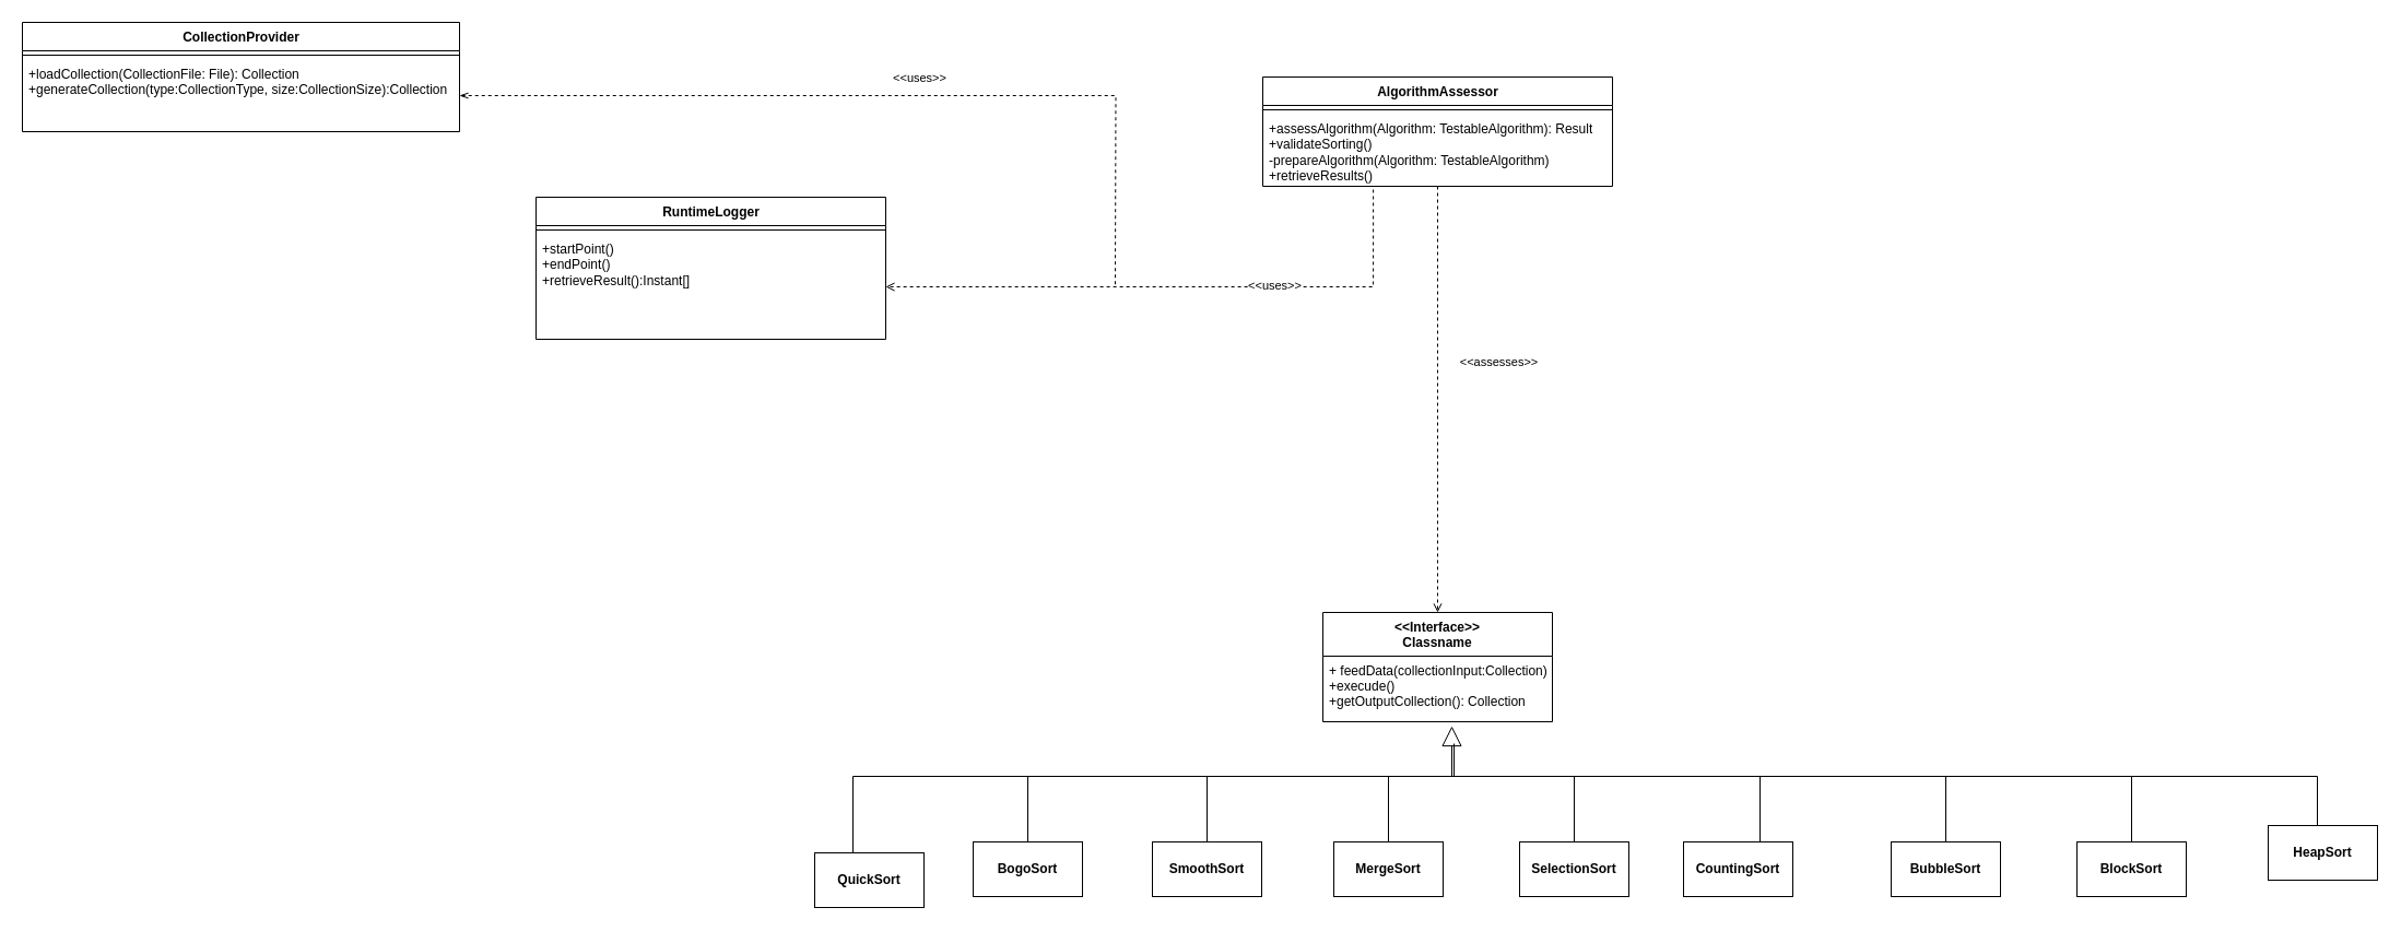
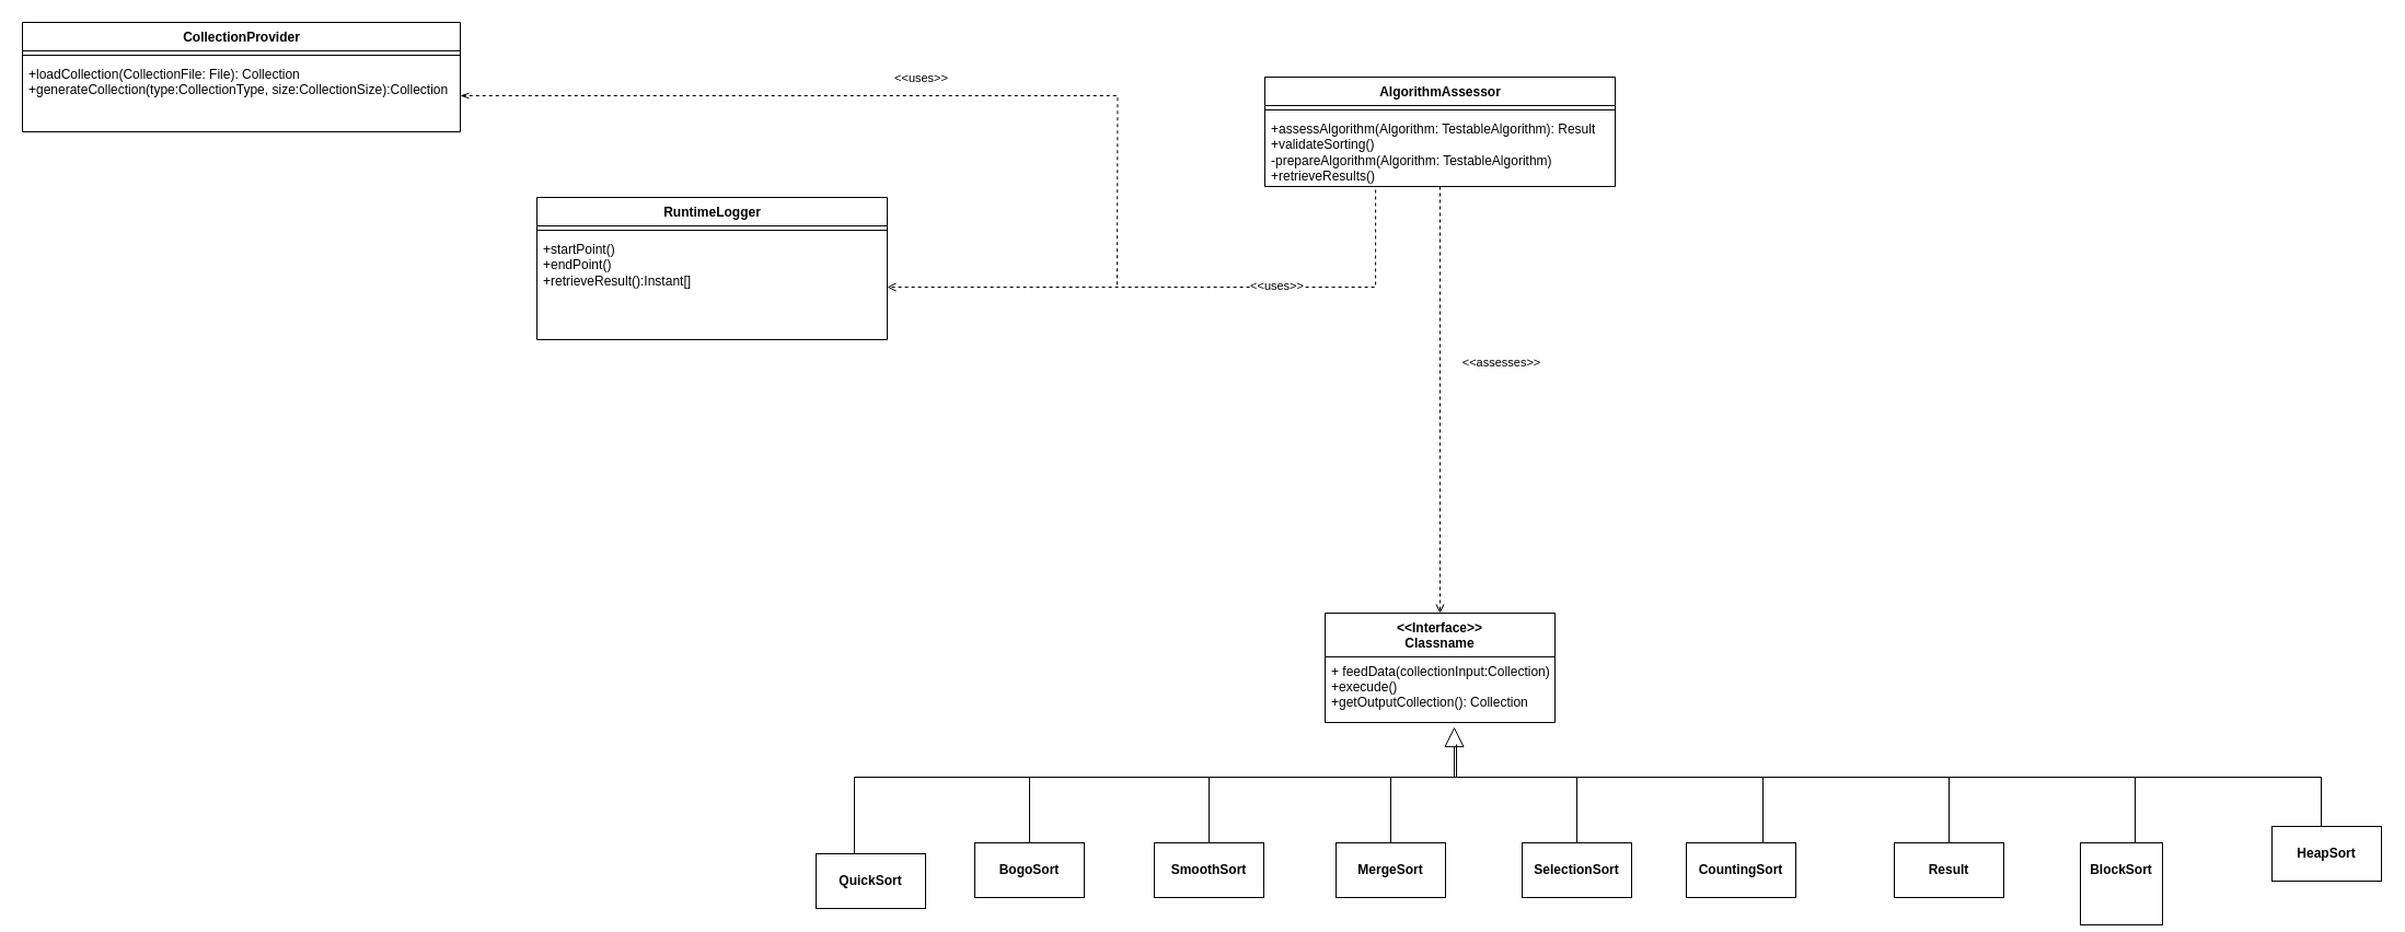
  <mxCell id="0" />
  <mxCell id="1" parent="0" />
  <mxCell id="2" value="&lt;&lt;Interface&gt;&gt;&#10;Classname" style="swimlane;fontStyle=1;align=center;verticalAlign=top;childLayout=stackLayout;horizontal=1;startSize=40;horizontalStack=0;resizeParent=1;resizeParentMax=0;resizeLast=0;collapsible=1;marginBottom=0;" vertex="1" parent="1"><mxGeometry x="1210" y="560" width="210" height="100" as="geometry" /></mxCell>
  <mxCell id="3" value="+ feedData(collectionInput:Collection)&#10;+execude()&#10;+getOutputCollection(): Collection&#10;" style="text;strokeColor=none;fillColor=none;align=left;verticalAlign=top;spacingLeft=4;spacingRight=4;overflow=hidden;rotatable=0;points=[[0,0.5],[1,0.5]];portConstraint=eastwest;" vertex="1" parent="2"><mxGeometry y="40" width="210" height="60" as="geometry" /></mxCell>
  <mxCell id="4" value="&lt;p style=&quot;margin: 0px ; margin-top: 4px ; text-align: center&quot;&gt;&lt;br&gt;&lt;b&gt;BogoSort&lt;/b&gt;&lt;/p&gt;" style="verticalAlign=top;align=left;overflow=fill;fontSize=12;fontFamily=Helvetica;html=1;" vertex="1" parent="1"><mxGeometry x="890" y="770" width="100" height="50" as="geometry" /></mxCell>
  <mxCell id="5" value="" style="endArrow=block;endSize=16;endFill=0;html=1;rounded=0;edgeStyle=orthogonalEdgeStyle;exitX=0.5;exitY=0;exitDx=0;exitDy=0;entryX=0.562;entryY=1.067;entryDx=0;entryDy=0;entryPerimeter=0;" edge="1" parent="1" source="4" target="3"><mxGeometry x="-0.031" y="26" width="160" relative="1" as="geometry"><mxPoint x="1050" y="640" as="sourcePoint" /><mxPoint x="1210" y="640" as="targetPoint" /><Array as="points"><mxPoint x="940" y="710" /><mxPoint x="1328" y="710" /></Array><mxPoint as="offset" /></mxGeometry></mxCell>
  <mxCell id="6" value="&lt;p style=&quot;margin: 0px ; margin-top: 4px ; text-align: center&quot;&gt;&lt;br&gt;&lt;b&gt;SmoothSort&lt;/b&gt;&lt;/p&gt;" style="verticalAlign=top;align=left;overflow=fill;fontSize=12;fontFamily=Helvetica;html=1;" vertex="1" parent="1"><mxGeometry x="1054" y="770" width="100" height="50" as="geometry" /></mxCell>
  <mxCell id="7" value="" style="endArrow=none;html=1;edgeStyle=orthogonalEdgeStyle;rounded=0;exitX=0.5;exitY=0;exitDx=0;exitDy=0;" edge="1" parent="1" source="6"><mxGeometry relative="1" as="geometry"><mxPoint x="1050" y="640" as="sourcePoint" /><mxPoint x="1260" y="710" as="targetPoint" /><Array as="points"><mxPoint x="1104" y="710" /><mxPoint x="1260" y="710" /></Array></mxGeometry></mxCell>
  <mxCell id="8" style="edgeStyle=orthogonalEdgeStyle;rounded=0;orthogonalLoop=1;jettySize=auto;html=1;endArrow=none;endFill=0;" edge="1" parent="1" source="9"><mxGeometry relative="1" as="geometry"><mxPoint x="1270" y="710" as="targetPoint" /></mxGeometry></mxCell>
  <mxCell id="9" value="&lt;p style=&quot;margin: 0px ; margin-top: 4px ; text-align: center&quot;&gt;&lt;br&gt;&lt;b&gt;MergeSort&lt;/b&gt;&lt;/p&gt;" style="verticalAlign=top;align=left;overflow=fill;fontSize=12;fontFamily=Helvetica;html=1;" vertex="1" parent="1"><mxGeometry x="1220" y="770" width="100" height="50" as="geometry" /></mxCell>
  <mxCell id="10" style="edgeStyle=orthogonalEdgeStyle;rounded=0;orthogonalLoop=1;jettySize=auto;html=1;endArrow=none;endFill=0;" edge="1" parent="1" source="11"><mxGeometry relative="1" as="geometry"><mxPoint x="1330" y="680" as="targetPoint" /><Array as="points"><mxPoint x="1440" y="710" /><mxPoint x="1330" y="710" /></Array></mxGeometry></mxCell>
  <mxCell id="11" value="&lt;p style=&quot;margin: 0px ; margin-top: 4px ; text-align: center&quot;&gt;&lt;br&gt;&lt;b&gt;SelectionSort&lt;/b&gt;&lt;/p&gt;" style="verticalAlign=top;align=left;overflow=fill;fontSize=12;fontFamily=Helvetica;html=1;" vertex="1" parent="1"><mxGeometry x="1390" y="770" width="100" height="50" as="geometry" /></mxCell>
  <mxCell id="12" style="edgeStyle=orthogonalEdgeStyle;rounded=0;orthogonalLoop=1;jettySize=auto;html=1;endArrow=none;endFill=0;" edge="1" parent="1" source="13"><mxGeometry relative="1" as="geometry"><mxPoint x="1330" y="700" as="targetPoint" /><Array as="points"><mxPoint x="1610" y="710" /><mxPoint x="1330" y="710" /></Array></mxGeometry></mxCell>
  <mxCell id="13" value="&lt;p style=&quot;margin: 0px ; margin-top: 4px ; text-align: center&quot;&gt;&lt;br&gt;&lt;b&gt;CountingSort&lt;/b&gt;&lt;/p&gt;" style="verticalAlign=top;align=left;overflow=fill;fontSize=12;fontFamily=Helvetica;html=1;" vertex="1" parent="1"><mxGeometry x="1540" y="770" width="100" height="50" as="geometry" /></mxCell>
  <mxCell id="14" style="edgeStyle=orthogonalEdgeStyle;rounded=0;orthogonalLoop=1;jettySize=auto;html=1;endArrow=none;endFill=0;" edge="1" parent="1" source="15"><mxGeometry relative="1" as="geometry"><mxPoint x="1330" y="690" as="targetPoint" /><Array as="points"><mxPoint x="1780" y="710" /><mxPoint x="1330" y="710" /></Array></mxGeometry></mxCell>
- <mxCell id="15" value="&lt;p style=&quot;margin: 0px ; margin-top: 4px ; text-align: center&quot;&gt;&lt;br&gt;&lt;b&gt;BubbleSort&lt;/b&gt;&lt;/p&gt;" style="verticalAlign=top;align=left;overflow=fill;fontSize=12;fontFamily=Helvetica;html=1;" vertex="1" parent="1"><mxGeometry x="1730" y="770" width="100" height="50" as="geometry" /></mxCell>
+ <mxCell id="15" value="&lt;p style=&quot;margin: 0px ; margin-top: 4px ; text-align: center&quot;&gt;&lt;br&gt;&lt;b&gt;Result&lt;/b&gt;&lt;/p&gt;" style="verticalAlign=top;align=left;overflow=fill;fontSize=12;fontFamily=Helvetica;html=1;" vertex="1" parent="1"><mxGeometry x="1730" y="770" width="100" height="50" as="geometry" /></mxCell>
  <mxCell id="16" style="edgeStyle=orthogonalEdgeStyle;rounded=0;orthogonalLoop=1;jettySize=auto;html=1;endArrow=none;endFill=0;" edge="1" parent="1" source="17"><mxGeometry relative="1" as="geometry"><mxPoint x="1330" y="690" as="targetPoint" /><Array as="points"><mxPoint x="780" y="710" /><mxPoint x="1330" y="710" /></Array></mxGeometry></mxCell>
  <mxCell id="17" value="&lt;p style=&quot;margin: 0px ; margin-top: 4px ; text-align: center&quot;&gt;&lt;br&gt;&lt;b&gt;QuickSort&lt;/b&gt;&lt;/p&gt;" style="verticalAlign=top;align=left;overflow=fill;fontSize=12;fontFamily=Helvetica;html=1;" vertex="1" parent="1"><mxGeometry x="745" y="780" width="100" height="50" as="geometry" /></mxCell>
  <mxCell id="18" style="edgeStyle=orthogonalEdgeStyle;rounded=0;orthogonalLoop=1;jettySize=auto;html=1;endArrow=none;endFill=0;" edge="1" parent="1" source="19"><mxGeometry relative="1" as="geometry"><mxPoint x="1780" y="720" as="targetPoint" /><Array as="points"><mxPoint x="1950" y="710" /><mxPoint x="1780" y="710" /></Array></mxGeometry></mxCell>
- <mxCell id="19" value="&lt;p style=&quot;margin: 0px ; margin-top: 4px ; text-align: center&quot;&gt;&lt;br&gt;&lt;b&gt;BlockSort&lt;/b&gt;&lt;/p&gt;&lt;p style=&quot;margin: 0px ; margin-top: 4px ; text-align: center&quot;&gt;&lt;b&gt;&lt;br&gt;&lt;/b&gt;&lt;/p&gt;" style="verticalAlign=top;align=left;overflow=fill;fontSize=12;fontFamily=Helvetica;html=1;" vertex="1" parent="1"><mxGeometry x="1900" y="770" width="100" height="50" as="geometry" /></mxCell>
+ <mxCell id="19" value="&lt;p style=&quot;margin: 0px ; margin-top: 4px ; text-align: center&quot;&gt;&lt;br&gt;&lt;b&gt;BlockSort&lt;/b&gt;&lt;/p&gt;&lt;p style=&quot;margin: 0px ; margin-top: 4px ; text-align: center&quot;&gt;&lt;b&gt;&lt;br&gt;&lt;/b&gt;&lt;/p&gt;" style="verticalAlign=top;align=left;overflow=fill;fontSize=12;fontFamily=Helvetica;html=1;" vertex="1" parent="1"><mxGeometry x="1900" y="770" width="75" height="75" as="geometry" /></mxCell>
  <mxCell id="20" style="edgeStyle=orthogonalEdgeStyle;rounded=0;orthogonalLoop=1;jettySize=auto;html=1;endArrow=none;endFill=0;" edge="1" parent="1" source="21"><mxGeometry relative="1" as="geometry"><mxPoint x="1950" y="710" as="targetPoint" /><Array as="points"><mxPoint x="2120" y="710" /></Array></mxGeometry></mxCell>
  <mxCell id="21" value="&lt;p style=&quot;margin: 0px ; margin-top: 4px ; text-align: center&quot;&gt;&lt;br&gt;&lt;b&gt;HeapSort&lt;/b&gt;&lt;/p&gt;" style="verticalAlign=top;align=left;overflow=fill;fontSize=12;fontFamily=Helvetica;html=1;" vertex="1" parent="1"><mxGeometry x="2075" y="755" width="100" height="50" as="geometry" /></mxCell>
  <mxCell id="22" style="edgeStyle=orthogonalEdgeStyle;rounded=0;orthogonalLoop=1;jettySize=auto;html=1;endArrow=open;endFill=0;dashed=1;" edge="1" parent="1" source="26" target="2"><mxGeometry relative="1" as="geometry" /></mxCell>
  <mxCell id="23" value="&amp;lt;&amp;lt;assesses&amp;gt;&amp;gt;" style="edgeLabel;html=1;align=center;verticalAlign=middle;resizable=0;points=[];" vertex="1" connectable="0" parent="22"><mxGeometry x="-0.179" y="3" relative="1" as="geometry"><mxPoint x="52" as="offset" /></mxGeometry></mxCell>
  <mxCell id="24" style="edgeStyle=orthogonalEdgeStyle;rounded=0;orthogonalLoop=1;jettySize=auto;html=1;entryX=1;entryY=0.5;entryDx=0;entryDy=0;dashed=1;endArrow=open;endFill=0;exitX=0.316;exitY=1.045;exitDx=0;exitDy=0;exitPerimeter=0;" edge="1" parent="1" source="28" target="34"><mxGeometry relative="1" as="geometry"><Array as="points"><mxPoint x="1256" y="262" /></Array></mxGeometry></mxCell>
  <mxCell id="25" value="&amp;lt;&amp;lt;uses&amp;gt;&amp;gt;" style="edgeLabel;html=1;align=center;verticalAlign=middle;resizable=0;points=[];" vertex="1" connectable="0" parent="24"><mxGeometry x="-0.11" y="3" relative="1" as="geometry"><mxPoint x="-267" y="-195" as="offset" /></mxGeometry></mxCell>
  <mxCell id="26" value="AlgorithmAssessor" style="swimlane;fontStyle=1;align=center;verticalAlign=top;childLayout=stackLayout;horizontal=1;startSize=26;horizontalStack=0;resizeParent=1;resizeParentMax=0;resizeLast=0;collapsible=1;marginBottom=0;html=1;" vertex="1" parent="1"><mxGeometry x="1155" y="70" width="320" height="100" as="geometry" /></mxCell>
  <mxCell id="27" value="" style="line;strokeWidth=1;fillColor=none;align=left;verticalAlign=middle;spacingTop=-1;spacingLeft=3;spacingRight=3;rotatable=0;labelPosition=right;points=[];portConstraint=eastwest;html=1;" vertex="1" parent="26"><mxGeometry y="26" width="320" height="8" as="geometry" /></mxCell>
  <mxCell id="28" value="+assessAlgorithm(Algorithm: TestableAlgorithm): Result&lt;br&gt;+validateSorting()&lt;br&gt;-prepareAlgorithm(Algorithm: TestableAlgorithm)&lt;br&gt;+retrieveResults()" style="text;strokeColor=none;fillColor=none;align=left;verticalAlign=top;spacingLeft=4;spacingRight=4;overflow=hidden;rotatable=0;points=[[0,0.5],[1,0.5]];portConstraint=eastwest;html=1;" vertex="1" parent="26"><mxGeometry y="34" width="320" height="66" as="geometry" /></mxCell>
  <mxCell id="29" value="CollectionProvider" style="swimlane;fontStyle=1;align=center;verticalAlign=top;childLayout=stackLayout;horizontal=1;startSize=26;horizontalStack=0;resizeParent=1;resizeParentMax=0;resizeLast=0;collapsible=1;marginBottom=0;html=1;" vertex="1" parent="1"><mxGeometry x="20" y="20" width="400" height="100" as="geometry" /></mxCell>
  <mxCell id="30" value="" style="line;strokeWidth=1;fillColor=none;align=left;verticalAlign=middle;spacingTop=-1;spacingLeft=3;spacingRight=3;rotatable=0;labelPosition=right;points=[];portConstraint=eastwest;html=1;" vertex="1" parent="29"><mxGeometry y="26" width="400" height="8" as="geometry" /></mxCell>
  <mxCell id="31" value="+loadCollection(CollectionFile: File): Collection&lt;br&gt;+generateCollection(type:CollectionType, size:CollectionSize):Collection" style="text;strokeColor=none;fillColor=none;align=left;verticalAlign=top;spacingLeft=4;spacingRight=4;overflow=hidden;rotatable=0;points=[[0,0.5],[1,0.5]];portConstraint=eastwest;html=1;" vertex="1" parent="29"><mxGeometry y="34" width="400" height="66" as="geometry" /></mxCell>
  <mxCell id="32" value="RuntimeLogger" style="swimlane;fontStyle=1;align=center;verticalAlign=top;childLayout=stackLayout;horizontal=1;startSize=26;horizontalStack=0;resizeParent=1;resizeParentMax=0;resizeLast=0;collapsible=1;marginBottom=0;html=1;" vertex="1" parent="1"><mxGeometry x="490" y="180" width="320" height="130" as="geometry" /></mxCell>
  <mxCell id="33" value="" style="line;strokeWidth=1;fillColor=none;align=left;verticalAlign=middle;spacingTop=-1;spacingLeft=3;spacingRight=3;rotatable=0;labelPosition=right;points=[];portConstraint=eastwest;html=1;" vertex="1" parent="32"><mxGeometry y="26" width="320" height="8" as="geometry" /></mxCell>
  <mxCell id="34" value="+startPoint()&lt;br&gt;+endPoint()&lt;br&gt;+retrieveResult():Instant[]" style="text;strokeColor=none;fillColor=none;align=left;verticalAlign=top;spacingLeft=4;spacingRight=4;overflow=hidden;rotatable=0;points=[[0,0.5],[1,0.5]];portConstraint=eastwest;html=1;" vertex="1" parent="32"><mxGeometry y="34" width="320" height="96" as="geometry" /></mxCell>
  <mxCell id="35" style="edgeStyle=orthogonalEdgeStyle;rounded=0;orthogonalLoop=1;jettySize=auto;html=1;dashed=1;endArrow=none;endFill=0;startArrow=openThin;startFill=0;" edge="1" parent="1" source="31"><mxGeometry relative="1" as="geometry"><mxPoint x="1020" y="260" as="targetPoint" /></mxGeometry></mxCell>
  <mxCell id="36" value="&amp;lt;&amp;lt;uses&amp;gt;&amp;gt;" style="edgeLabel;html=1;align=center;verticalAlign=middle;resizable=0;points=[];" vertex="1" connectable="0" parent="1"><mxGeometry x="1165.13" y="260" as="geometry" /></mxCell>
